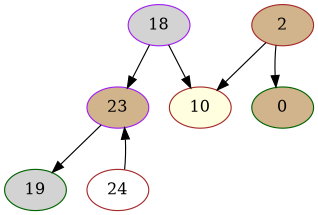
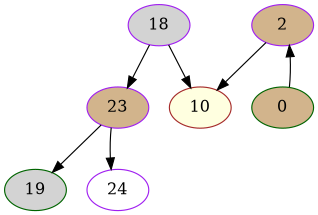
  digraph {
    node [color=purple fillcolor=tan style=filled]
    23
    18 [fillcolor=lightgrey]
    10 [color=brown fillcolor=lightyellow]
-   2 [color=brown]
+   2
    0 [color=darkgreen]
    19 [color=darkgreen fillcolor=lightgrey]
-   24 [color=brown fillcolor=white]
+   24 [fillcolor=white]
    23 -> 19
-   24 -> 23
+   23 -> 24
    18 -> 23
    18 -> 10
    2 -> 10
-   2 -> 0
+   0 -> 2
  }
